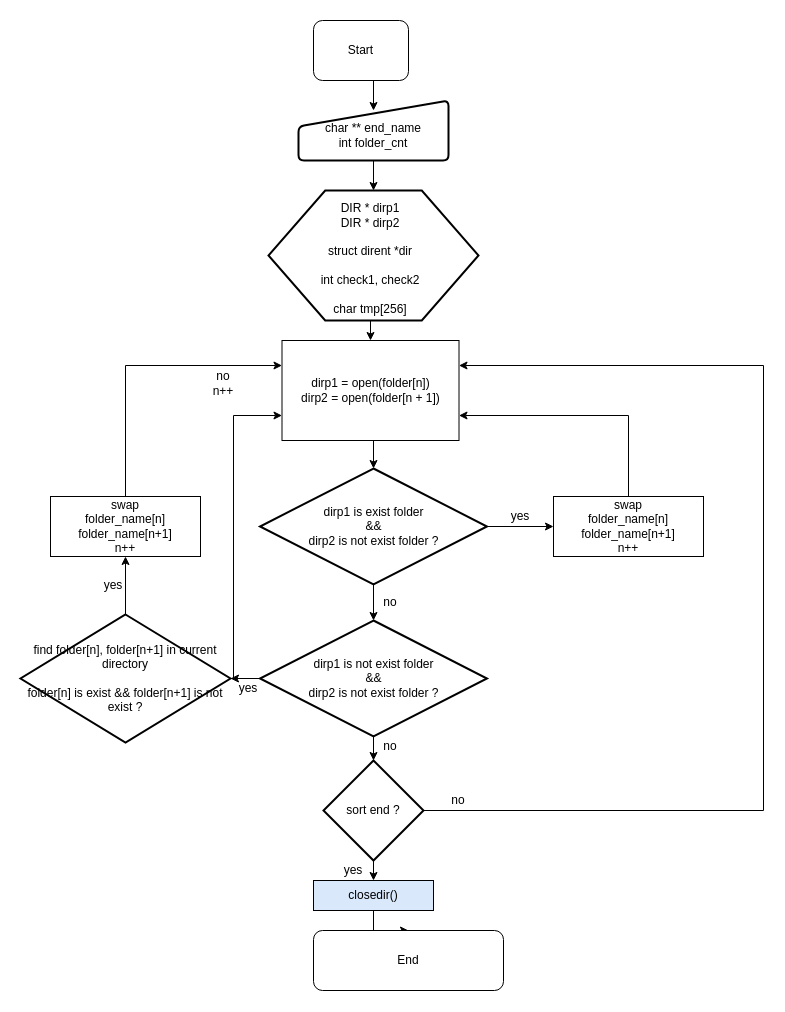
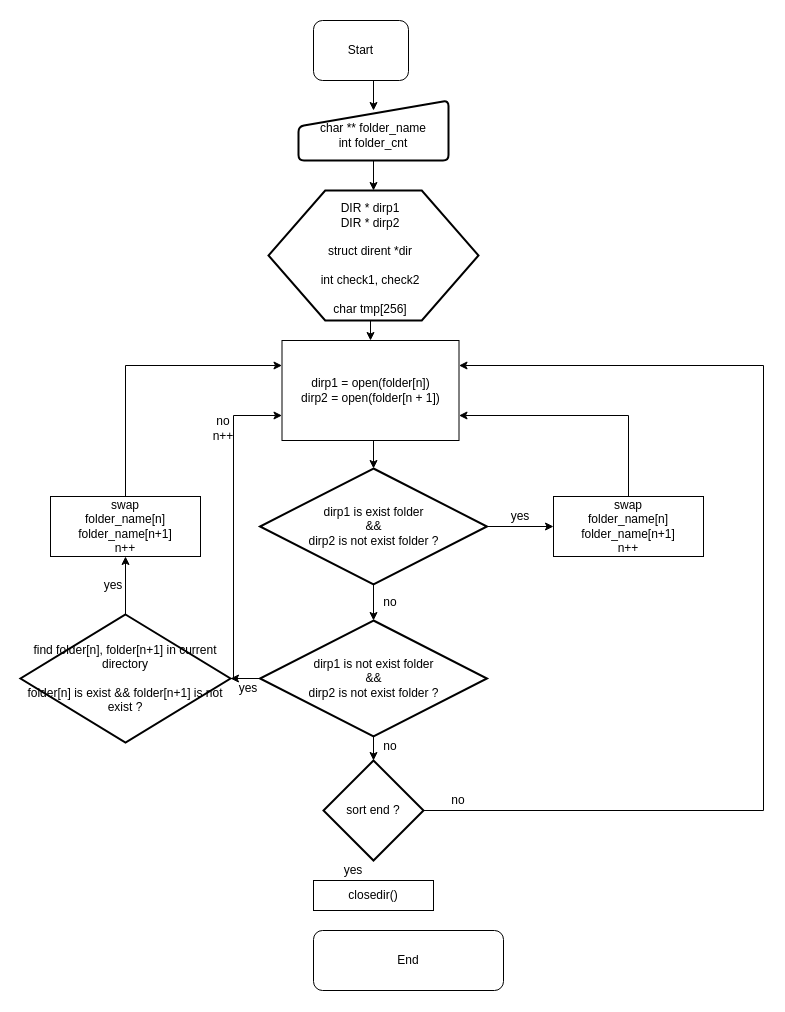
  <mxCell id="0" />
  <mxCell id="1" parent="0" />
  <mxCell id="2" style="edgeStyle=orthogonalEdgeStyle;rounded=0;orthogonalLoop=1;jettySize=auto;html=1;exitX=0.5;exitY=1;exitDx=0;exitDy=0;entryX=0.5;entryY=0.167;entryDx=0;entryDy=0;entryPerimeter=0;" edge="1" parent="1" source="3" target="8"><mxGeometry relative="1" as="geometry" /></mxCell>
  <mxCell id="3" value="Start" style="rounded=1;whiteSpace=wrap;html=1;" vertex="1" parent="1"><mxGeometry x="313" y="20" width="95" height="60" as="geometry" /></mxCell>
  <mxCell id="4" style="edgeStyle=orthogonalEdgeStyle;rounded=0;orthogonalLoop=1;jettySize=auto;html=1;exitX=0.5;exitY=1;exitDx=0;exitDy=0;entryX=0.5;entryY=0;entryDx=0;entryDy=0;" edge="1" parent="1" source="5" target="11"><mxGeometry relative="1" as="geometry" /></mxCell>
  <mxCell id="5" value="" style="verticalLabelPosition=bottom;verticalAlign=top;html=1;strokeWidth=2;shape=hexagon;perimeter=hexagonPerimeter2;arcSize=6;size=0.27;" vertex="1" parent="1"><mxGeometry x="268" y="190" width="210" height="130" as="geometry" /></mxCell>
  <mxCell id="6" value="&lt;br&gt;DIR * dirp1&lt;br&gt;DIR * dirp2&lt;br&gt;&lt;br&gt;struct dirent *dir&lt;br&gt;&lt;br&gt;int check1, check2&lt;br&gt;&lt;br&gt;char tmp[256]&lt;br&gt;" style="text;html=1;strokeColor=none;fillColor=none;align=center;verticalAlign=middle;whiteSpace=wrap;rounded=0;" vertex="1" parent="1"><mxGeometry x="295" y="196" width="150" height="110" as="geometry" /></mxCell>
  <mxCell id="7" style="edgeStyle=orthogonalEdgeStyle;rounded=0;orthogonalLoop=1;jettySize=auto;html=1;exitX=0.5;exitY=1;exitDx=0;exitDy=0;entryX=0.5;entryY=0;entryDx=0;entryDy=0;" edge="1" parent="1" source="8" target="5"><mxGeometry relative="1" as="geometry" /></mxCell>
  <mxCell id="8" value="" style="verticalLabelPosition=bottom;verticalAlign=top;html=1;strokeWidth=2;shape=manualInput;whiteSpace=wrap;rounded=1;size=26;arcSize=11;" vertex="1" parent="1"><mxGeometry x="298" y="100" width="150" height="60" as="geometry" /></mxCell>
- <mxCell id="9" value="char ** end_name&lt;br&gt;int folder_cnt&lt;br&gt;" style="text;html=1;strokeColor=none;fillColor=none;align=center;verticalAlign=middle;whiteSpace=wrap;rounded=0;" vertex="1" parent="1"><mxGeometry x="313" y="120" width="120" height="30" as="geometry" /></mxCell>
+ <mxCell id="9" value="char ** folder_name&lt;br&gt;int folder_cnt&lt;br&gt;" style="text;html=1;strokeColor=none;fillColor=none;align=center;verticalAlign=middle;whiteSpace=wrap;rounded=0;" vertex="1" parent="1"><mxGeometry x="313" y="120" width="120" height="30" as="geometry" /></mxCell>
  <mxCell id="10" style="edgeStyle=orthogonalEdgeStyle;rounded=0;orthogonalLoop=1;jettySize=auto;html=1;exitX=0.5;exitY=1;exitDx=0;exitDy=0;entryX=0.5;entryY=0;entryDx=0;entryDy=0;entryPerimeter=0;" edge="1" parent="1" source="11" target="14"><mxGeometry relative="1" as="geometry" /></mxCell>
  <mxCell id="11" value="dirp1 = open(folder[n])&lt;br&gt;dirp2 = open(folder[n + 1])&lt;br&gt;" style="rounded=0;whiteSpace=wrap;html=1;" vertex="1" parent="1"><mxGeometry x="281.5" y="340" width="177" height="100" as="geometry" /></mxCell>
  <mxCell id="12" style="edgeStyle=orthogonalEdgeStyle;rounded=0;orthogonalLoop=1;jettySize=auto;html=1;exitX=0.5;exitY=1;exitDx=0;exitDy=0;exitPerimeter=0;entryX=0.5;entryY=0;entryDx=0;entryDy=0;entryPerimeter=0;" edge="1" parent="1" source="14" target="17"><mxGeometry relative="1" as="geometry" /></mxCell>
  <mxCell id="13" style="edgeStyle=orthogonalEdgeStyle;rounded=0;orthogonalLoop=1;jettySize=auto;html=1;exitX=1;exitY=0.5;exitDx=0;exitDy=0;exitPerimeter=0;" edge="1" parent="1" source="14" target="19"><mxGeometry relative="1" as="geometry" /></mxCell>
  <mxCell id="14" value="dirp1 is exist folder&lt;br&gt;&amp;amp;&amp;amp;&lt;br&gt;dirp2 is not exist folder ?&lt;br&gt;" style="strokeWidth=2;html=1;shape=mxgraph.flowchart.decision;whiteSpace=wrap;" vertex="1" parent="1"><mxGeometry x="259.5" y="468" width="227" height="116" as="geometry" /></mxCell>
  <mxCell id="15" style="edgeStyle=orthogonalEdgeStyle;rounded=0;orthogonalLoop=1;jettySize=auto;html=1;exitX=0.5;exitY=1;exitDx=0;exitDy=0;exitPerimeter=0;entryX=0.5;entryY=0;entryDx=0;entryDy=0;entryPerimeter=0;" edge="1" parent="1" source="17" target="22"><mxGeometry relative="1" as="geometry" /></mxCell>
  <mxCell id="16" style="edgeStyle=orthogonalEdgeStyle;rounded=0;orthogonalLoop=1;jettySize=auto;html=1;exitX=0;exitY=0.5;exitDx=0;exitDy=0;exitPerimeter=0;entryX=1;entryY=0.5;entryDx=0;entryDy=0;entryPerimeter=0;" edge="1" parent="1" source="17" target="25"><mxGeometry relative="1" as="geometry" /></mxCell>
  <mxCell id="17" value="dirp1 is not exist folder&lt;br&gt;&amp;amp;&amp;amp;&lt;br&gt;dirp2 is not exist folder ?&lt;br&gt;" style="strokeWidth=2;html=1;shape=mxgraph.flowchart.decision;whiteSpace=wrap;" vertex="1" parent="1"><mxGeometry x="259.5" y="620" width="227" height="116" as="geometry" /></mxCell>
  <mxCell id="18" style="edgeStyle=orthogonalEdgeStyle;rounded=0;orthogonalLoop=1;jettySize=auto;html=1;exitX=0.5;exitY=0;exitDx=0;exitDy=0;entryX=1;entryY=0.75;entryDx=0;entryDy=0;" edge="1" parent="1" source="19" target="11"><mxGeometry relative="1" as="geometry" /></mxCell>
  <mxCell id="19" value="swap&lt;br&gt;folder_name[n] &lt;br&gt;folder_name[n+1]&lt;br&gt;n++&lt;br&gt;" style="rounded=0;whiteSpace=wrap;html=1;" vertex="1" parent="1"><mxGeometry x="553" y="496" width="150" height="60" as="geometry" /></mxCell>
  <mxCell id="20" style="edgeStyle=orthogonalEdgeStyle;rounded=0;orthogonalLoop=1;jettySize=auto;html=1;exitX=1;exitY=0.5;exitDx=0;exitDy=0;exitPerimeter=0;entryX=1;entryY=0.25;entryDx=0;entryDy=0;" edge="1" parent="1" source="22" target="11"><mxGeometry relative="1" as="geometry"><Array as="points"><mxPoint x="763" y="810" /><mxPoint x="763" y="365" /></Array></mxGeometry></mxCell>
- <mxCell id="21" style="edgeStyle=orthogonalEdgeStyle;rounded=0;orthogonalLoop=1;jettySize=auto;html=1;exitX=0.5;exitY=1;exitDx=0;exitDy=0;exitPerimeter=0;entryX=0.5;entryY=0;entryDx=0;entryDy=0;" edge="1" parent="1" source="22" target="36"><mxGeometry relative="1" as="geometry" /></mxCell>
  <mxCell id="22" value="sort end ?" style="strokeWidth=2;html=1;shape=mxgraph.flowchart.decision;whiteSpace=wrap;" vertex="1" parent="1"><mxGeometry x="323" y="760" width="100" height="100" as="geometry" /></mxCell>
  <mxCell id="23" style="edgeStyle=orthogonalEdgeStyle;rounded=0;orthogonalLoop=1;jettySize=auto;html=1;exitX=1;exitY=0.5;exitDx=0;exitDy=0;exitPerimeter=0;entryX=0;entryY=0.75;entryDx=0;entryDy=0;" edge="1" parent="1" source="25" target="11"><mxGeometry relative="1" as="geometry"><Array as="points"><mxPoint x="233" y="415" /></Array></mxGeometry></mxCell>
  <mxCell id="24" style="edgeStyle=orthogonalEdgeStyle;rounded=0;orthogonalLoop=1;jettySize=auto;html=1;exitX=0.5;exitY=0;exitDx=0;exitDy=0;exitPerimeter=0;entryX=0.5;entryY=1;entryDx=0;entryDy=0;" edge="1" parent="1" source="25" target="27"><mxGeometry relative="1" as="geometry" /></mxCell>
  <mxCell id="25" value="find folder[n], folder[n+1] in current directory&lt;br&gt;&lt;br&gt;folder[n] is exist &amp;amp;&amp;amp; folder[n+1] is not exist ?&lt;br&gt;" style="strokeWidth=2;html=1;shape=mxgraph.flowchart.decision;whiteSpace=wrap;" vertex="1" parent="1"><mxGeometry x="20" y="614" width="210" height="128" as="geometry" /></mxCell>
  <mxCell id="26" style="edgeStyle=orthogonalEdgeStyle;rounded=0;orthogonalLoop=1;jettySize=auto;html=1;exitX=0.5;exitY=0;exitDx=0;exitDy=0;entryX=0;entryY=0.25;entryDx=0;entryDy=0;" edge="1" parent="1" source="27" target="11"><mxGeometry relative="1" as="geometry" /></mxCell>
  <mxCell id="27" value="swap&lt;br&gt;folder_name[n] &lt;br&gt;folder_name[n+1]&lt;br&gt;n++&lt;br&gt;" style="rounded=0;whiteSpace=wrap;html=1;" vertex="1" parent="1"><mxGeometry x="50" y="496" width="150" height="60" as="geometry" /></mxCell>
  <mxCell id="28" value="yes" style="text;html=1;strokeColor=none;fillColor=none;align=center;verticalAlign=middle;whiteSpace=wrap;rounded=0;" vertex="1" parent="1"><mxGeometry x="93" y="575" width="40" height="20" as="geometry" /></mxCell>
  <mxCell id="29" value="yes" style="text;html=1;strokeColor=none;fillColor=none;align=center;verticalAlign=middle;whiteSpace=wrap;rounded=0;" vertex="1" parent="1"><mxGeometry x="500" y="506" width="40" height="20" as="geometry" /></mxCell>
  <mxCell id="30" value="no" style="text;html=1;strokeColor=none;fillColor=none;align=center;verticalAlign=middle;whiteSpace=wrap;rounded=0;" vertex="1" parent="1"><mxGeometry x="438" y="790" width="40" height="20" as="geometry" /></mxCell>
  <mxCell id="31" value="no" style="text;html=1;strokeColor=none;fillColor=none;align=center;verticalAlign=middle;whiteSpace=wrap;rounded=0;" vertex="1" parent="1"><mxGeometry x="370" y="592" width="40" height="20" as="geometry" /></mxCell>
  <mxCell id="32" value="no" style="text;html=1;strokeColor=none;fillColor=none;align=center;verticalAlign=middle;whiteSpace=wrap;rounded=0;" vertex="1" parent="1"><mxGeometry x="370" y="736" width="40" height="20" as="geometry" /></mxCell>
- <mxCell id="33" value="no&lt;br&gt;n++&lt;br&gt;" style="text;html=1;strokeColor=none;fillColor=none;align=center;verticalAlign=middle;whiteSpace=wrap;rounded=0;" vertex="1" parent="1"><mxGeometry x="203" y="373" width="40" height="20" as="geometry" /></mxCell>
+ <mxCell id="33" value="no&lt;br&gt;n++&lt;br&gt;" style="text;html=1;strokeColor=none;fillColor=none;align=center;verticalAlign=middle;whiteSpace=wrap;rounded=0;" vertex="1" parent="1"><mxGeometry x="203" y="418" width="40" height="20" as="geometry" /></mxCell>
  <mxCell id="34" value="yes" style="text;html=1;strokeColor=none;fillColor=none;align=center;verticalAlign=middle;whiteSpace=wrap;rounded=0;" vertex="1" parent="1"><mxGeometry x="228" y="678" width="40" height="20" as="geometry" /></mxCell>
- <mxCell id="35" style="edgeStyle=orthogonalEdgeStyle;rounded=0;orthogonalLoop=1;jettySize=auto;html=1;exitX=0.5;exitY=1;exitDx=0;exitDy=0;entryX=0.5;entryY=0;entryDx=0;entryDy=0;" edge="1" parent="1" source="36" target="38"><mxGeometry relative="1" as="geometry" /></mxCell>
- <mxCell id="36" value="closedir()" style="rounded=0;whiteSpace=wrap;html=1;fillColor=#dae8fc;" vertex="1" parent="1"><mxGeometry x="313" y="880" width="120" height="30" as="geometry" /></mxCell>
+ <mxCell id="36" value="closedir()" style="rounded=0;whiteSpace=wrap;html=1;" vertex="1" parent="1"><mxGeometry x="313" y="880" width="120" height="30" as="geometry" /></mxCell>
  <mxCell id="37" value="yes" style="text;html=1;strokeColor=none;fillColor=none;align=center;verticalAlign=middle;whiteSpace=wrap;rounded=0;" vertex="1" parent="1"><mxGeometry x="333" y="860" width="40" height="20" as="geometry" /></mxCell>
  <mxCell id="38" value="End" style="rounded=1;whiteSpace=wrap;html=1;" vertex="1" parent="1"><mxGeometry x="313" y="930" width="190" height="60" as="geometry" /></mxCell>
